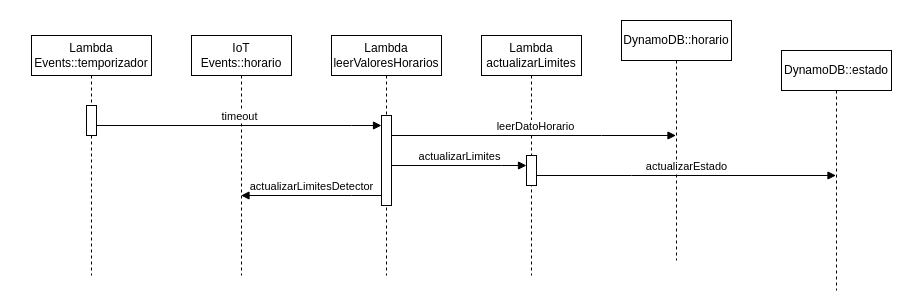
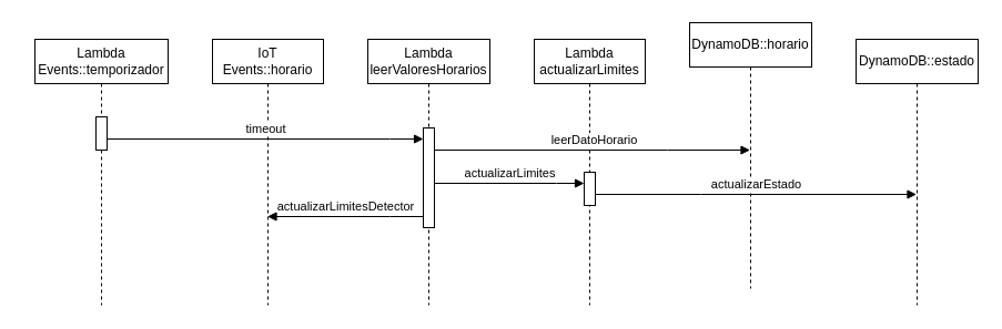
  <mxCell id="0" />
  <mxCell id="1" parent="0" />
  <mxCell id="2" value="Lambda Events::temporizador" style="shape=umlLifeline;perimeter=lifelinePerimeter;whiteSpace=wrap;html=1;container=1;dropTarget=0;collapsible=0;recursiveResize=0;outlineConnect=0;portConstraint=eastwest;newEdgeStyle={&quot;edgeStyle&quot;:&quot;elbowEdgeStyle&quot;,&quot;elbow&quot;:&quot;vertical&quot;,&quot;curved&quot;:0,&quot;rounded&quot;:0};" vertex="1" parent="1"><mxGeometry x="31" y="35" width="120" height="240" as="geometry" /></mxCell>
  <mxCell id="3" value="" style="html=1;points=[];perimeter=orthogonalPerimeter;outlineConnect=0;targetShapes=umlLifeline;portConstraint=eastwest;newEdgeStyle={&quot;edgeStyle&quot;:&quot;elbowEdgeStyle&quot;,&quot;elbow&quot;:&quot;vertical&quot;,&quot;curved&quot;:0,&quot;rounded&quot;:0};" vertex="1" parent="2"><mxGeometry x="55" y="70" width="10" height="30" as="geometry" /></mxCell>
  <mxCell id="4" value="IoT Events::horario" style="shape=umlLifeline;perimeter=lifelinePerimeter;whiteSpace=wrap;html=1;container=1;dropTarget=0;collapsible=0;recursiveResize=0;outlineConnect=0;portConstraint=eastwest;newEdgeStyle={&quot;edgeStyle&quot;:&quot;elbowEdgeStyle&quot;,&quot;elbow&quot;:&quot;vertical&quot;,&quot;curved&quot;:0,&quot;rounded&quot;:0};" vertex="1" parent="1"><mxGeometry x="191" y="35" width="100" height="240" as="geometry" /></mxCell>
  <mxCell id="5" value="Lambda leerValoresHorarios" style="shape=umlLifeline;perimeter=lifelinePerimeter;whiteSpace=wrap;html=1;container=1;dropTarget=0;collapsible=0;recursiveResize=0;outlineConnect=0;portConstraint=eastwest;newEdgeStyle={&quot;edgeStyle&quot;:&quot;elbowEdgeStyle&quot;,&quot;elbow&quot;:&quot;vertical&quot;,&quot;curved&quot;:0,&quot;rounded&quot;:0};" vertex="1" parent="1"><mxGeometry x="331" y="35" width="110" height="240" as="geometry" /></mxCell>
  <mxCell id="6" value="" style="html=1;points=[];perimeter=orthogonalPerimeter;outlineConnect=0;targetShapes=umlLifeline;portConstraint=eastwest;newEdgeStyle={&quot;edgeStyle&quot;:&quot;elbowEdgeStyle&quot;,&quot;elbow&quot;:&quot;vertical&quot;,&quot;curved&quot;:0,&quot;rounded&quot;:0};" vertex="1" parent="5"><mxGeometry x="50" y="80" width="10" height="90" as="geometry" /></mxCell>
  <mxCell id="7" value="DynamoDB::horario" style="shape=umlLifeline;perimeter=lifelinePerimeter;whiteSpace=wrap;html=1;container=1;dropTarget=0;collapsible=0;recursiveResize=0;outlineConnect=0;portConstraint=eastwest;newEdgeStyle={&quot;edgeStyle&quot;:&quot;elbowEdgeStyle&quot;,&quot;elbow&quot;:&quot;vertical&quot;,&quot;curved&quot;:0,&quot;rounded&quot;:0};" vertex="1" parent="1"><mxGeometry x="621" y="20" width="110" height="240" as="geometry" /></mxCell>
  <mxCell id="8" value="Lambda actualizarLimites" style="shape=umlLifeline;perimeter=lifelinePerimeter;whiteSpace=wrap;html=1;container=1;dropTarget=0;collapsible=0;recursiveResize=0;outlineConnect=0;portConstraint=eastwest;newEdgeStyle={&quot;edgeStyle&quot;:&quot;elbowEdgeStyle&quot;,&quot;elbow&quot;:&quot;vertical&quot;,&quot;curved&quot;:0,&quot;rounded&quot;:0};" vertex="1" parent="1"><mxGeometry x="481" y="35" width="100" height="240" as="geometry" /></mxCell>
  <mxCell id="9" value="" style="html=1;points=[];perimeter=orthogonalPerimeter;outlineConnect=0;targetShapes=umlLifeline;portConstraint=eastwest;newEdgeStyle={&quot;edgeStyle&quot;:&quot;elbowEdgeStyle&quot;,&quot;elbow&quot;:&quot;vertical&quot;,&quot;curved&quot;:0,&quot;rounded&quot;:0};" vertex="1" parent="8"><mxGeometry x="45" y="120" width="10" height="30" as="geometry" /></mxCell>
  <mxCell id="10" value="timeout" style="html=1;verticalAlign=bottom;endArrow=block;edgeStyle=elbowEdgeStyle;elbow=vertical;curved=0;rounded=0;" edge="1" parent="1" source="3" target="6"><mxGeometry width="80" relative="1" as="geometry"><mxPoint x="281" y="365" as="sourcePoint" /><mxPoint x="361" y="365" as="targetPoint" /><Array as="points"><mxPoint x="351" y="125" /></Array></mxGeometry></mxCell>
  <mxCell id="11" value="actualizarLimites" style="html=1;verticalAlign=bottom;endArrow=block;edgeStyle=elbowEdgeStyle;elbow=vertical;curved=0;rounded=0;" edge="1" parent="1" source="6" target="9"><mxGeometry width="80" relative="1" as="geometry"><mxPoint x="411" y="405" as="sourcePoint" /><mxPoint x="491" y="405" as="targetPoint" /><Array as="points"><mxPoint x="501" y="165" /><mxPoint x="471" y="155" /><mxPoint x="511" y="155" /><mxPoint x="471" y="155" /><mxPoint x="481" y="135" /><mxPoint x="501" y="135" /></Array></mxGeometry></mxCell>
  <mxCell id="12" value="leerDatoHorario" style="html=1;verticalAlign=bottom;endArrow=block;edgeStyle=elbowEdgeStyle;elbow=vertical;curved=0;rounded=0;" edge="1" parent="1" source="6" target="7"><mxGeometry x="0.008" width="80" relative="1" as="geometry"><mxPoint x="281" y="365" as="sourcePoint" /><mxPoint x="361" y="365" as="targetPoint" /><Array as="points"><mxPoint x="601" y="135" /></Array><mxPoint x="1" as="offset" /></mxGeometry></mxCell>
  <mxCell id="13" value="actualizarLimitesDetector" style="html=1;verticalAlign=bottom;endArrow=block;edgeStyle=elbowEdgeStyle;elbow=vertical;curved=0;rounded=0;" edge="1" parent="1" source="6" target="4"><mxGeometry width="80" relative="1" as="geometry"><mxPoint x="411" y="205" as="sourcePoint" /><mxPoint x="361" y="365" as="targetPoint" /><Array as="points"><mxPoint x="351" y="195" /><mxPoint x="381" y="205" /></Array></mxGeometry></mxCell>
  <mxCell id="14" value="actualizarEstado" style="html=1;verticalAlign=bottom;endArrow=block;edgeStyle=elbowEdgeStyle;elbow=vertical;curved=0;rounded=0;" edge="1" parent="1" source="9" target="16"><mxGeometry width="80" relative="1" as="geometry"><mxPoint x="281" y="365" as="sourcePoint" /><mxPoint x="361" y="365" as="targetPoint" /><Array as="points"><mxPoint x="631" y="175" /><mxPoint x="601" y="195" /><mxPoint x="591" y="195" /><mxPoint x="601" y="225" /><mxPoint x="621" y="215" /></Array></mxGeometry></mxCell>
  <mxCell id="15" value="" style="html=1;verticalAlign=bottom;endArrow=block;edgeStyle=elbowEdgeStyle;elbow=vertical;curved=0;rounded=0;" edge="1" parent="1"><mxGeometry x="0.007" width="80" relative="1" as="geometry"><mxPoint x="20.5" y="115" as="sourcePoint" /><mxPoint x="20.5" y="115" as="targetPoint" /><Array as="points" /><mxPoint x="1" as="offset" /></mxGeometry></mxCell>
- <mxCell id="16" value="DynamoDB::estado" style="shape=umlLifeline;perimeter=lifelinePerimeter;whiteSpace=wrap;html=1;container=1;dropTarget=0;collapsible=0;recursiveResize=0;outlineConnect=0;portConstraint=eastwest;newEdgeStyle={&quot;edgeStyle&quot;:&quot;elbowEdgeStyle&quot;,&quot;elbow&quot;:&quot;vertical&quot;,&quot;curved&quot;:0,&quot;rounded&quot;:0};" vertex="1" parent="1"><mxGeometry x="781" y="50" width="110" height="240" as="geometry" /></mxCell>
+ <mxCell id="16" value="DynamoDB::estado" style="shape=umlLifeline;perimeter=lifelinePerimeter;whiteSpace=wrap;html=1;container=1;dropTarget=0;collapsible=0;recursiveResize=0;outlineConnect=0;portConstraint=eastwest;newEdgeStyle={&quot;edgeStyle&quot;:&quot;elbowEdgeStyle&quot;,&quot;elbow&quot;:&quot;vertical&quot;,&quot;curved&quot;:0,&quot;rounded&quot;:0};" vertex="1" parent="1"><mxGeometry x="771" y="35" width="110" height="240" as="geometry" /></mxCell>
